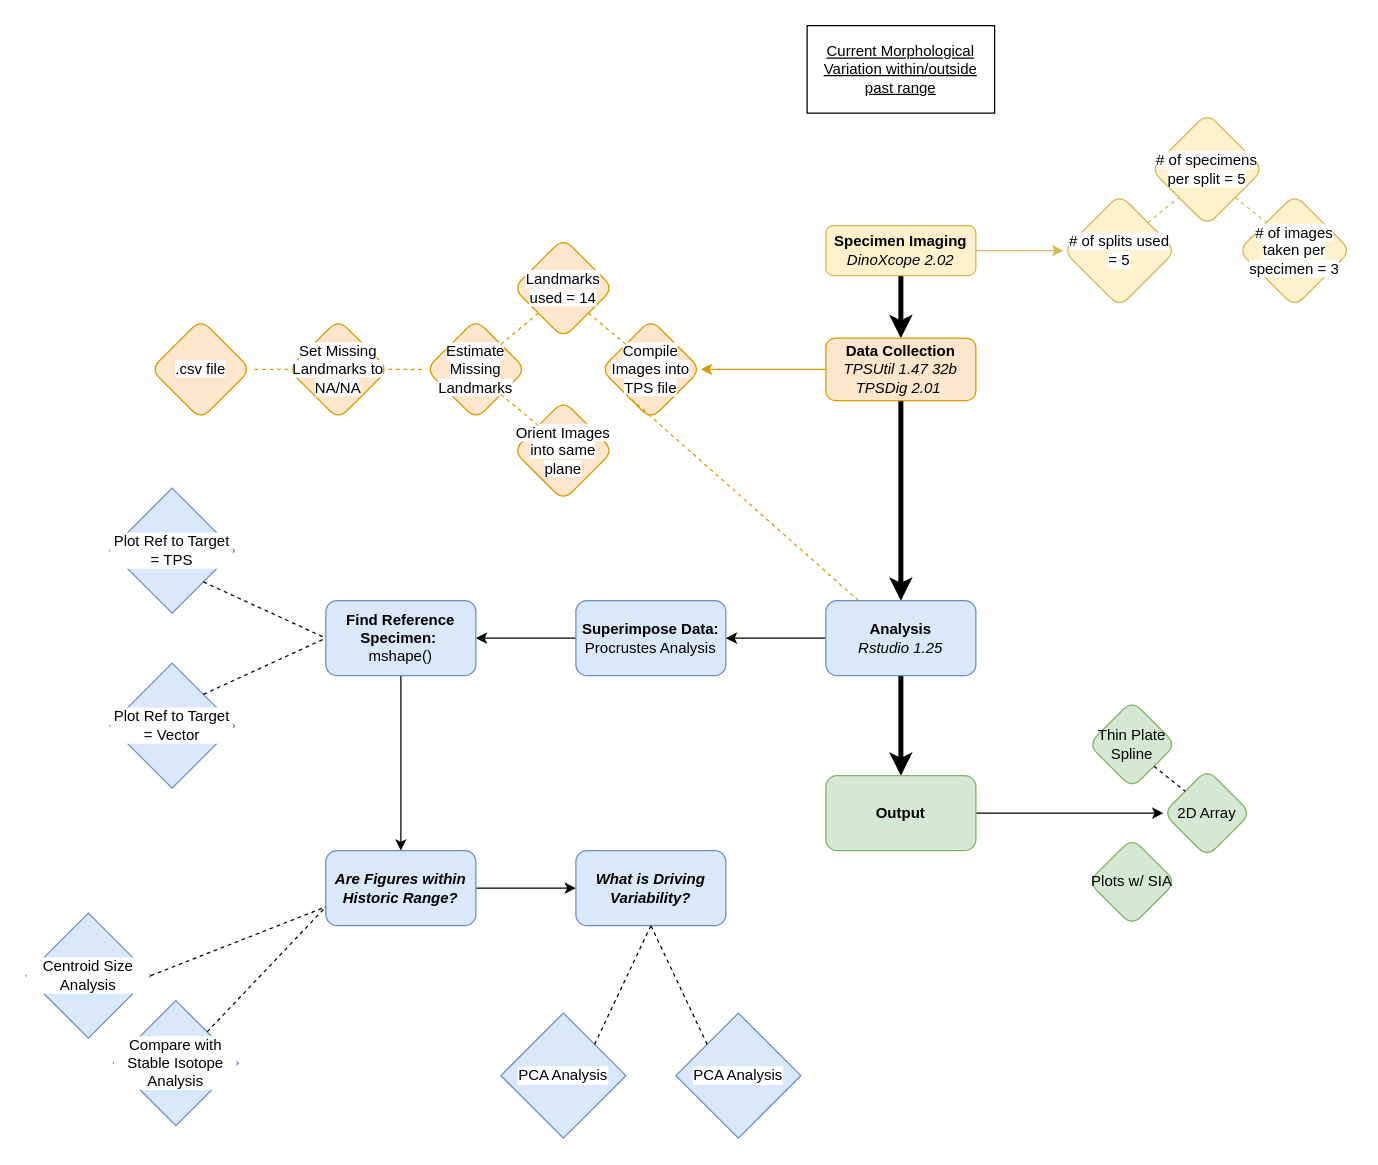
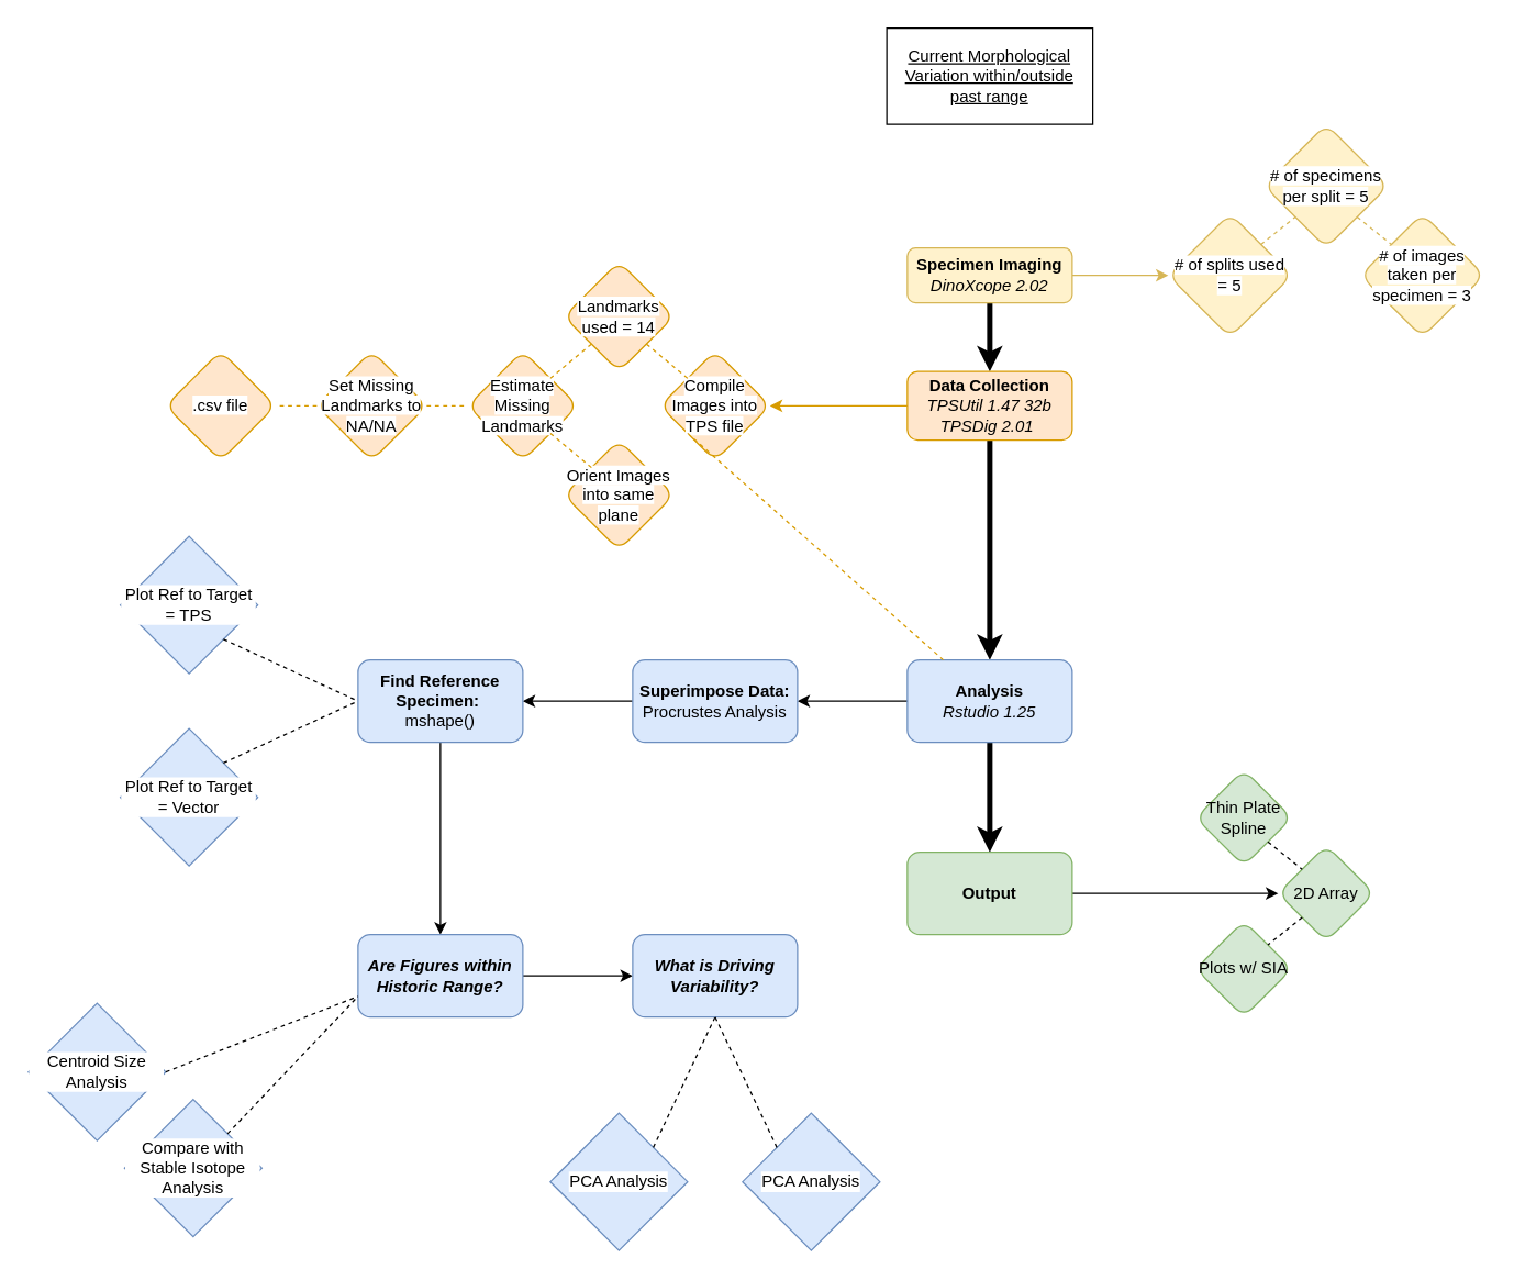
  <mxCell id="0" />
  <mxCell id="1" parent="0" />
  <mxCell id="2" style="edgeStyle=orthogonalEdgeStyle;rounded=0;orthogonalLoop=1;jettySize=auto;html=1;exitX=1;exitY=0.5;exitDx=0;exitDy=0;entryX=0;entryY=0.5;entryDx=0;entryDy=0;fillColor=#fff2cc;strokeColor=#d6b656;" parent="1" source="4" target="5" edge="1"><mxGeometry relative="1" as="geometry"><mxPoint x="840" y="200" as="targetPoint" /><Array as="points" /></mxGeometry></mxCell>
  <mxCell id="3" style="edgeStyle=orthogonalEdgeStyle;rounded=0;orthogonalLoop=1;jettySize=auto;html=1;entryX=0.5;entryY=0;entryDx=0;entryDy=0;fillColor=#fff2cc;strokeWidth=4;" parent="1" source="4" target="12" edge="1"><mxGeometry relative="1" as="geometry" /></mxCell>
  <mxCell id="4" value="&lt;b&gt;Specimen Imaging&lt;/b&gt;&lt;br&gt;&lt;i&gt;DinoXcope 2.02&lt;/i&gt;" style="rounded=1;whiteSpace=wrap;html=1;fontSize=12;glass=0;strokeWidth=1;shadow=0;fillColor=#fff2cc;strokeColor=#d6b656;" parent="1" vertex="1"><mxGeometry x="660" y="180" width="120" height="40" as="geometry" /></mxCell>
  <mxCell id="5" value="&lt;span style=&quot;font-family: &amp;#34;helvetica&amp;#34; ; background-color: rgb(255 , 255 , 255)&quot;&gt;# of splits used = 5&lt;/span&gt;" style="rhombus;whiteSpace=wrap;html=1;fillColor=#fff2cc;strokeColor=#d6b656;rounded=1;" parent="1" vertex="1"><mxGeometry x="850" y="155" width="90" height="90" as="geometry" /></mxCell>
  <mxCell id="6" value="&lt;span style=&quot;font-family: &amp;#34;helvetica&amp;#34; ; background-color: rgb(255 , 255 , 255)&quot;&gt;# of specimens per split = 5&lt;/span&gt;" style="rhombus;whiteSpace=wrap;html=1;fillColor=#fff2cc;strokeColor=#d6b656;rounded=1;" parent="1" vertex="1"><mxGeometry x="920" y="90" width="90" height="90" as="geometry" /></mxCell>
  <mxCell id="7" value="&lt;span style=&quot;background-color: rgb(255 , 255 , 255)&quot;&gt;# of images taken per specimen = 3&lt;/span&gt;" style="rhombus;whiteSpace=wrap;html=1;fillColor=#fff2cc;strokeColor=#d6b656;rounded=1;" parent="1" vertex="1"><mxGeometry x="990" y="155" width="90" height="90" as="geometry" /></mxCell>
  <mxCell id="8" value="" style="endArrow=none;dashed=1;html=1;entryX=0;entryY=0;entryDx=0;entryDy=0;exitX=1;exitY=1;exitDx=0;exitDy=0;fillColor=#fff2cc;strokeColor=#d6b656;" parent="1" source="6" target="7" edge="1"><mxGeometry width="50" height="50" relative="1" as="geometry"><mxPoint x="800" y="400" as="sourcePoint" /><mxPoint x="850" y="350" as="targetPoint" /></mxGeometry></mxCell>
  <mxCell id="9" value="" style="endArrow=none;dashed=1;html=1;entryX=0;entryY=1;entryDx=0;entryDy=0;exitX=1;exitY=0;exitDx=0;exitDy=0;fillColor=#fff2cc;strokeColor=#d6b656;" parent="1" source="5" target="6" edge="1"><mxGeometry width="50" height="50" relative="1" as="geometry"><mxPoint x="1007.5" y="177.5" as="sourcePoint" /><mxPoint x="1042.5" y="187.5" as="targetPoint" /></mxGeometry></mxCell>
  <mxCell id="10" value="" style="edgeStyle=orthogonalEdgeStyle;rounded=0;orthogonalLoop=1;jettySize=auto;html=1;strokeWidth=4;" parent="1" source="12" target="15" edge="1"><mxGeometry relative="1" as="geometry" /></mxCell>
  <mxCell id="11" style="edgeStyle=orthogonalEdgeStyle;rounded=0;orthogonalLoop=1;jettySize=auto;html=1;fillColor=#ffe6cc;strokeColor=#d79b00;" parent="1" source="12" target="18" edge="1"><mxGeometry relative="1" as="geometry" /></mxCell>
  <mxCell id="12" value="&lt;b&gt;Data Collection&lt;br&gt;&lt;/b&gt;&lt;i&gt;TPSUtil 1.47 32b&lt;br&gt;TPSDig 2.01&amp;nbsp;&lt;br&gt;&lt;/i&gt;" style="rounded=1;whiteSpace=wrap;html=1;fontSize=12;glass=0;strokeWidth=1;shadow=0;fillColor=#ffe6cc;strokeColor=#d79b00;" parent="1" vertex="1"><mxGeometry x="660" y="270" width="120" height="50" as="geometry" /></mxCell>
  <mxCell id="13" value="" style="edgeStyle=orthogonalEdgeStyle;rounded=0;orthogonalLoop=1;jettySize=auto;html=1;" parent="1" source="15" target="30" edge="1"><mxGeometry relative="1" as="geometry" /></mxCell>
  <mxCell id="14" value="" style="edgeStyle=orthogonalEdgeStyle;rounded=0;orthogonalLoop=1;jettySize=auto;html=1;jumpSize=6;strokeWidth=4;" edge="1" parent="1" source="15" target="49"><mxGeometry relative="1" as="geometry" /></mxCell>
  <mxCell id="15" value="&lt;b&gt;Analysis&lt;/b&gt;&lt;br&gt;&lt;i&gt;Rstudio 1.25&lt;/i&gt;" style="whiteSpace=wrap;html=1;rounded=1;shadow=0;strokeColor=#6c8ebf;strokeWidth=1;fillColor=#dae8fc;glass=0;" parent="1" vertex="1"><mxGeometry x="660" y="480" width="120" height="60" as="geometry" /></mxCell>
  <mxCell id="16" value="&lt;span style=&quot;background-color: rgb(255 , 255 , 255)&quot;&gt;Estimate Missing Landmarks&lt;/span&gt;" style="rhombus;whiteSpace=wrap;html=1;rounded=1;shadow=0;strokeColor=#d79b00;strokeWidth=1;fillColor=#ffe6cc;glass=0;" parent="1" vertex="1"><mxGeometry x="340" y="255" width="80" height="80" as="geometry" /></mxCell>
  <mxCell id="17" value="&lt;span style=&quot;background-color: rgb(255 , 255 , 255)&quot;&gt;Landmarks used = 14&lt;/span&gt;" style="rhombus;whiteSpace=wrap;html=1;rounded=1;shadow=0;strokeColor=#d79b00;strokeWidth=1;fillColor=#ffe6cc;glass=0;" parent="1" vertex="1"><mxGeometry x="410" y="190" width="80" height="80" as="geometry" /></mxCell>
  <mxCell id="18" value="&lt;span style=&quot;background-color: rgb(255 , 255 , 255)&quot;&gt;Compile Images into TPS file&lt;/span&gt;" style="rhombus;whiteSpace=wrap;html=1;rounded=1;shadow=0;strokeColor=#d79b00;strokeWidth=1;fillColor=#ffe6cc;glass=0;" parent="1" vertex="1"><mxGeometry x="480" y="255" width="80" height="80" as="geometry" /></mxCell>
  <mxCell id="19" value="" style="endArrow=none;dashed=1;html=1;entryX=0;entryY=1;entryDx=0;entryDy=0;exitX=1;exitY=0;exitDx=0;exitDy=0;fillColor=#ffe6cc;strokeColor=#d79b00;" parent="1" source="16" target="17" edge="1"><mxGeometry width="50" height="50" relative="1" as="geometry"><mxPoint x="412.5" y="67.5" as="sourcePoint" /><mxPoint x="437.5" y="47.5" as="targetPoint" /></mxGeometry></mxCell>
  <mxCell id="20" value="" style="endArrow=none;dashed=1;html=1;entryX=1;entryY=1;entryDx=0;entryDy=0;exitX=0;exitY=0;exitDx=0;exitDy=0;fillColor=#ffe6cc;strokeColor=#d79b00;" parent="1" source="18" target="17" edge="1"><mxGeometry width="50" height="50" relative="1" as="geometry"><mxPoint x="410" y="280" as="sourcePoint" /><mxPoint x="440" y="260" as="targetPoint" /></mxGeometry></mxCell>
  <mxCell id="21" value="&lt;span style=&quot;background-color: rgb(255 , 255 , 255)&quot;&gt;.csv file&lt;/span&gt;" style="rhombus;whiteSpace=wrap;html=1;rounded=1;shadow=0;strokeColor=#d79b00;strokeWidth=1;fillColor=#ffe6cc;glass=0;" parent="1" vertex="1"><mxGeometry x="120" y="255" width="80" height="80" as="geometry" /></mxCell>
  <mxCell id="22" value="&lt;span style=&quot;background-color: rgb(255 , 255 , 255)&quot;&gt;Orient Images into same plane&lt;/span&gt;" style="rhombus;whiteSpace=wrap;html=1;rounded=1;shadow=0;strokeColor=#d79b00;strokeWidth=1;fillColor=#ffe6cc;glass=0;" parent="1" vertex="1"><mxGeometry x="410" y="320" width="80" height="80" as="geometry" /></mxCell>
  <mxCell id="23" value="&lt;span style=&quot;background-color: rgb(255 , 255 , 255)&quot;&gt;Set Missing Landmarks to NA/NA&lt;/span&gt;" style="rhombus;whiteSpace=wrap;html=1;rounded=1;shadow=0;strokeColor=#d79b00;strokeWidth=1;fillColor=#ffe6cc;glass=0;" parent="1" vertex="1"><mxGeometry x="230" y="255" width="80" height="80" as="geometry" /></mxCell>
  <mxCell id="24" value="" style="endArrow=none;dashed=1;html=1;entryX=0;entryY=0.5;entryDx=0;entryDy=0;exitX=1;exitY=0.5;exitDx=0;exitDy=0;fillColor=#ffe6cc;strokeColor=#d79b00;" parent="1" source="23" target="16" edge="1"><mxGeometry width="50" height="50" relative="1" as="geometry"><mxPoint x="410" y="385" as="sourcePoint" /><mxPoint x="440" y="365" as="targetPoint" /></mxGeometry></mxCell>
  <mxCell id="25" value="" style="endArrow=none;dashed=1;html=1;exitX=0;exitY=1;exitDx=0;exitDy=0;fillColor=#ffe6cc;strokeColor=#d79b00;" parent="1" source="18" target="15" edge="1"><mxGeometry width="50" height="50" relative="1" as="geometry"><mxPoint x="410" y="285" as="sourcePoint" /><mxPoint x="440" y="260" as="targetPoint" /></mxGeometry></mxCell>
  <mxCell id="26" value="" style="endArrow=none;dashed=1;html=1;entryX=1;entryY=1;entryDx=0;entryDy=0;exitX=0;exitY=0;exitDx=0;exitDy=0;fillColor=#ffe6cc;strokeColor=#d79b00;" parent="1" source="22" target="16" edge="1"><mxGeometry width="50" height="50" relative="1" as="geometry"><mxPoint x="510" y="325" as="sourcePoint" /><mxPoint x="480" y="350" as="targetPoint" /></mxGeometry></mxCell>
  <mxCell id="27" value="" style="endArrow=none;dashed=1;html=1;entryX=1;entryY=0.5;entryDx=0;entryDy=0;fillColor=#ffe6cc;strokeColor=#d79b00;" parent="1" source="23" target="21" edge="1"><mxGeometry width="50" height="50" relative="1" as="geometry"><mxPoint x="412.5" y="172.5" as="sourcePoint" /><mxPoint x="437.5" y="152.5" as="targetPoint" /></mxGeometry></mxCell>
  <mxCell id="28" value="&lt;u&gt;Current Morphological Variation within/outside past range&lt;/u&gt;" style="rounded=0;whiteSpace=wrap;html=1;glass=0;" parent="1" vertex="1"><mxGeometry x="645" y="20" width="150" height="70" as="geometry" /></mxCell>
  <mxCell id="29" value="" style="edgeStyle=orthogonalEdgeStyle;rounded=0;orthogonalLoop=1;jettySize=auto;html=1;" parent="1" source="30" target="32" edge="1"><mxGeometry relative="1" as="geometry" /></mxCell>
  <mxCell id="30" value="&lt;b&gt;Superimpose Data: &lt;/b&gt;Procrustes Analysis" style="whiteSpace=wrap;html=1;rounded=1;shadow=0;strokeColor=#6c8ebf;strokeWidth=1;fillColor=#dae8fc;glass=0;" parent="1" vertex="1"><mxGeometry x="460" y="480" width="120" height="60" as="geometry" /></mxCell>
  <mxCell id="31" value="" style="edgeStyle=orthogonalEdgeStyle;rounded=0;orthogonalLoop=1;jettySize=auto;html=1;" parent="1" source="32" target="34" edge="1"><mxGeometry relative="1" as="geometry" /></mxCell>
  <mxCell id="32" value="&lt;b&gt;Find Reference Specimen:&amp;nbsp;&lt;br&gt;&lt;/b&gt;mshape()" style="whiteSpace=wrap;html=1;rounded=1;shadow=0;strokeColor=#6c8ebf;strokeWidth=1;fillColor=#dae8fc;glass=0;" parent="1" vertex="1"><mxGeometry x="260" y="480" width="120" height="60" as="geometry" /></mxCell>
  <mxCell id="33" value="" style="edgeStyle=orthogonalEdgeStyle;rounded=0;orthogonalLoop=1;jettySize=auto;html=1;labelBackgroundColor=#ffffff;fontColor=#000000;" parent="1" source="34" target="45" edge="1"><mxGeometry relative="1" as="geometry" /></mxCell>
  <mxCell id="34" value="&lt;b&gt;&lt;i&gt;Are Figures within Historic Range?&lt;/i&gt;&lt;/b&gt;" style="whiteSpace=wrap;html=1;rounded=1;shadow=0;strokeColor=#6c8ebf;strokeWidth=1;fillColor=#dae8fc;glass=0;" parent="1" vertex="1"><mxGeometry x="260" y="680" width="120" height="60" as="geometry" /></mxCell>
  <mxCell id="35" value="Plot Ref to Target = TPS" style="rhombus;whiteSpace=wrap;html=1;rounded=0;glass=0;labelBackgroundColor=#ffffff;fillColor=#dae8fc;strokeColor=#6c8ebf;" parent="1" vertex="1"><mxGeometry x="87" y="390" width="100" height="100" as="geometry" /></mxCell>
  <mxCell id="36" value="Plot Ref to Target = Vector" style="rhombus;whiteSpace=wrap;html=1;rounded=0;glass=0;labelBackgroundColor=#ffffff;fillColor=#dae8fc;strokeColor=#6c8ebf;" parent="1" vertex="1"><mxGeometry x="87" y="530" width="100" height="100" as="geometry" /></mxCell>
  <mxCell id="37" value="" style="endArrow=none;dashed=1;html=1;exitX=1;exitY=1;exitDx=0;exitDy=0;entryX=0;entryY=0.5;entryDx=0;entryDy=0;" parent="1" source="35" target="32" edge="1"><mxGeometry width="50" height="50" relative="1" as="geometry"><mxPoint x="400" y="540" as="sourcePoint" /><mxPoint x="450" y="490" as="targetPoint" /></mxGeometry></mxCell>
  <mxCell id="38" value="" style="endArrow=none;dashed=1;html=1;exitX=1;exitY=0;exitDx=0;exitDy=0;entryX=0;entryY=0.5;entryDx=0;entryDy=0;" parent="1" source="36" target="32" edge="1"><mxGeometry width="50" height="50" relative="1" as="geometry"><mxPoint x="210" y="480" as="sourcePoint" /><mxPoint x="270" y="520" as="targetPoint" /></mxGeometry></mxCell>
  <mxCell id="39" value="Centroid Size Analysis" style="rhombus;whiteSpace=wrap;html=1;rounded=0;glass=0;labelBackgroundColor=#ffffff;fillColor=#dae8fc;strokeColor=#6c8ebf;" parent="1" vertex="1"><mxGeometry x="20" y="730" width="100" height="100" as="geometry" /></mxCell>
  <mxCell id="40" value="PCA Analysis" style="rhombus;whiteSpace=wrap;html=1;rounded=0;glass=0;labelBackgroundColor=#ffffff;fillColor=#dae8fc;strokeColor=#6c8ebf;" parent="1" vertex="1"><mxGeometry x="400" y="810" width="100" height="100" as="geometry" /></mxCell>
  <mxCell id="41" value="" style="endArrow=none;dashed=1;html=1;exitX=1;exitY=0.5;exitDx=0;exitDy=0;entryX=0;entryY=0.75;entryDx=0;entryDy=0;" parent="1" source="39" target="34" edge="1"><mxGeometry width="50" height="50" relative="1" as="geometry"><mxPoint x="450" y="930" as="sourcePoint" /><mxPoint x="310" y="900" as="targetPoint" /></mxGeometry></mxCell>
  <mxCell id="42" value="" style="endArrow=none;dashed=1;html=1;exitX=1;exitY=0;exitDx=0;exitDy=0;entryX=0.5;entryY=1;entryDx=0;entryDy=0;" parent="1" source="40" edge="1" target="45"><mxGeometry width="50" height="50" relative="1" as="geometry"><mxPoint y="870" as="sourcePoint" x="500" /><mxPoint y="740" as="targetPoint" x="500" /></mxGeometry></mxCell>
  <mxCell id="43" value="Compare with Stable Isotope Analysis" style="rhombus;whiteSpace=wrap;html=1;rounded=0;glass=0;labelBackgroundColor=#ffffff;fillColor=#dae8fc;strokeColor=#6c8ebf;" parent="1" vertex="1"><mxGeometry x="90" y="800" width="100" height="100" as="geometry" /></mxCell>
  <mxCell id="44" value="" style="endArrow=none;dashed=1;html=1;exitX=1;exitY=0;exitDx=0;exitDy=0;entryX=0;entryY=0.75;entryDx=0;entryDy=0;" parent="1" source="43" target="34" edge="1"><mxGeometry width="50" height="50" relative="1" as="geometry"><mxPoint x="380" y="880" as="sourcePoint" /><mxPoint x="380" y="750" as="targetPoint" /></mxGeometry></mxCell>
  <mxCell id="45" value="&lt;b&gt;&lt;i&gt;What is Driving Variability?&lt;/i&gt;&lt;/b&gt;" style="whiteSpace=wrap;html=1;rounded=1;shadow=0;strokeColor=#6c8ebf;strokeWidth=1;fillColor=#dae8fc;glass=0;" parent="1" vertex="1"><mxGeometry x="460" y="680" width="120" height="60" as="geometry" /></mxCell>
  <mxCell id="46" value="PCA Analysis" style="rhombus;whiteSpace=wrap;html=1;rounded=0;glass=0;labelBackgroundColor=#ffffff;fillColor=#dae8fc;strokeColor=#6c8ebf;" vertex="1" parent="1"><mxGeometry x="540" y="810" width="100" height="100" as="geometry" /></mxCell>
  <mxCell id="47" value="" style="endArrow=none;dashed=1;html=1;exitX=0;exitY=0;exitDx=0;exitDy=0;entryX=0.5;entryY=1;entryDx=0;entryDy=0;" edge="1" parent="1" source="46" target="45"><mxGeometry width="50" height="50" relative="1" as="geometry"><mxPoint x="610" y="640" as="sourcePoint" /><mxPoint x="660" y="590" as="targetPoint" /></mxGeometry></mxCell>
  <mxCell id="48" value="" style="edgeStyle=orthogonalEdgeStyle;rounded=0;jumpSize=6;orthogonalLoop=1;jettySize=auto;html=1;strokeColor=#000000;strokeWidth=1;" edge="1" parent="1" source="49" target="50"><mxGeometry relative="1" as="geometry" /></mxCell>
  <mxCell id="49" value="&lt;b&gt;Output&lt;/b&gt;" style="whiteSpace=wrap;html=1;rounded=1;shadow=0;strokeColor=#82b366;strokeWidth=1;fillColor=#d5e8d4;glass=0;" vertex="1" parent="1"><mxGeometry x="660" y="620" width="120" height="60" as="geometry" /></mxCell>
  <mxCell id="50" value="2D Array" style="rhombus;whiteSpace=wrap;html=1;rounded=1;shadow=0;strokeColor=#82b366;strokeWidth=1;fillColor=#d5e8d4;glass=0;" vertex="1" parent="1"><mxGeometry x="930" y="615" width="70" height="70" as="geometry" /></mxCell>
  <mxCell id="51" value="Thin Plate Spline" style="rhombus;whiteSpace=wrap;html=1;rounded=1;shadow=0;strokeColor=#82b366;strokeWidth=1;fillColor=#d5e8d4;glass=0;" vertex="1" parent="1"><mxGeometry x="870" y="560" width="70" height="70" as="geometry" /></mxCell>
  <mxCell id="52" value="Plots w/ SIA" style="rhombus;whiteSpace=wrap;html=1;rounded=1;shadow=0;strokeColor=#82b366;strokeWidth=1;fillColor=#d5e8d4;glass=0;" vertex="1" parent="1"><mxGeometry x="870" y="670" width="70" height="70" as="geometry" /></mxCell>
  <mxCell id="53" value="" style="endArrow=none;dashed=1;html=1;strokeColor=#000000;strokeWidth=1;entryX=0;entryY=0;entryDx=0;entryDy=0;exitX=1;exitY=1;exitDx=0;exitDy=0;" edge="1" parent="1" source="51" target="50"><mxGeometry width="50" height="50" relative="1" as="geometry"><mxPoint x="620" y="580" as="sourcePoint" /><mxPoint x="670" y="530" as="targetPoint" /></mxGeometry></mxCell>
+ <mxCell id="54" value="" style="endArrow=none;dashed=1;html=1;strokeColor=#000000;strokeWidth=1;entryX=1;entryY=0;entryDx=0;entryDy=0;exitX=0;exitY=1;exitDx=0;exitDy=0;" edge="1" parent="1" source="50" target="52"><mxGeometry width="50" height="50" relative="1" as="geometry"><mxPoint x="932.5" y="622.5" as="sourcePoint" /><mxPoint x="957.5" y="642.5" as="targetPoint" /></mxGeometry></mxCell>
